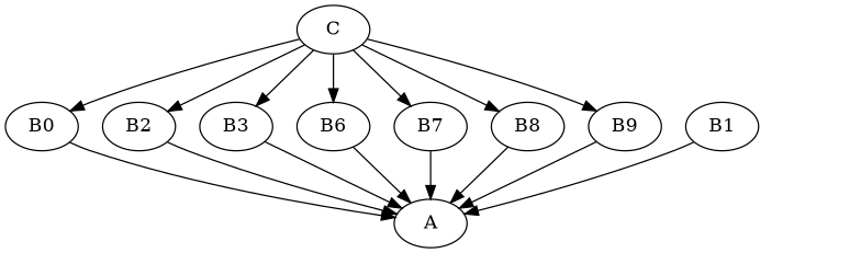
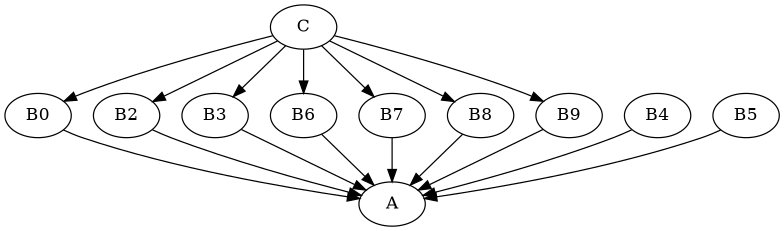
  digraph {
    C
    B0
    B2
    B3
    B6
    B7
    B8
    B9
    A
-   B1
+   B1 [label=B4]
+   B5
    C -> B0
    C -> B2
    C -> B3
    C -> B6
    C -> B7
    C -> B8
    C -> B9
    B0 -> A
    B2 -> A
    B3 -> A
    B6 -> A
    B7 -> A
    B8 -> A
    B9 -> A
    B1 -> A
+   B5 -> A
  }
